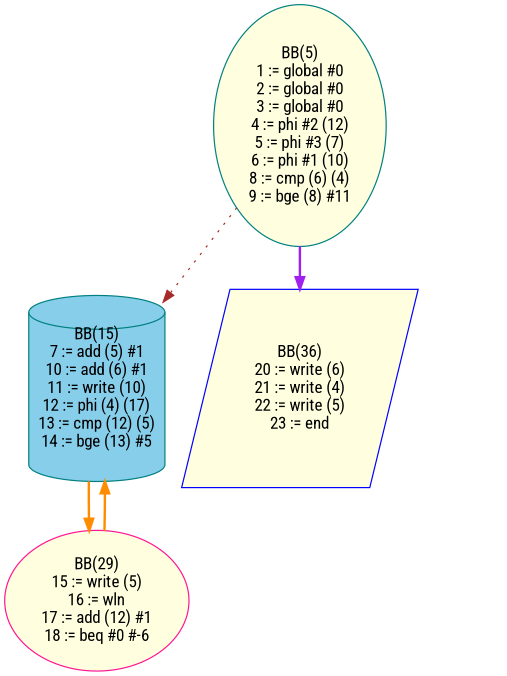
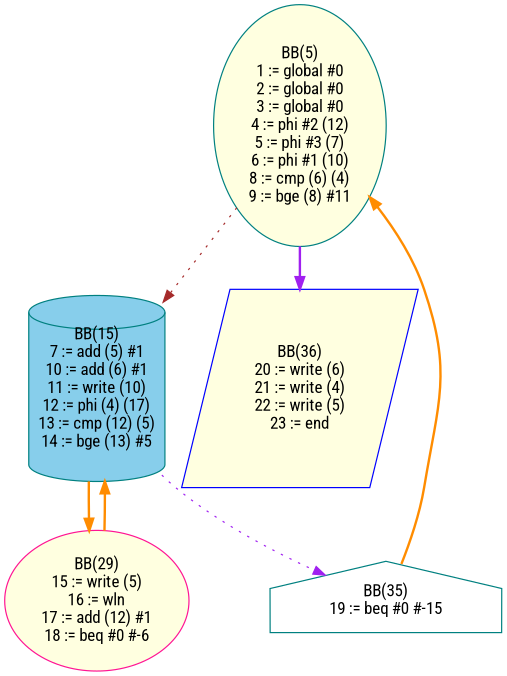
  digraph {
    fontname="Roboto Condensed"
    node [shape=ellipse style=filled fillcolor=lightyellow color=teal fontname="Roboto Condensed"]
    edge [color=darkorange style=bold fontname="Roboto Condensed"]
    n1 [label="BB(5)\n1 := global #0\n2 := global #0\n3 := global #0\n4 := phi #2 (12)\n5 := phi #3 (7)\n6 := phi #1 (10)\n8 := cmp (6) (4)\n9 := bge (8) #11\n"]
    n2 [label="BB(15)\n7 := add (5) #1\n10 := add (6) #1\n11 := write (10)\n12 := phi (4) (17)\n13 := cmp (12) (5)\n14 := bge (13) #5\n" shape=cylinder fillcolor=skyblue]
    n3 [label="BB(36)\n20 := write (6)\n21 := write (4)\n22 := write (5)\n23 := end\n" shape=parallelogram color=blue]
    n4 [label="BB(29)\n15 := write (5)\n16 := wln\n17 := add (12) #1\n18 := beq #0 #-6\n" color=deeppink]
+   n5 [label="BB(35)\n19 := beq #0 #-15\n" shape=house fillcolor=white]
    n1 -> n2 [color=brown style=dotted]
    n1 -> n3 [color=purple]
    n2 -> n4
+   n2 -> n5 [color=purple style=dotted]
    n4 -> n2
+   n5 -> n1
  }
